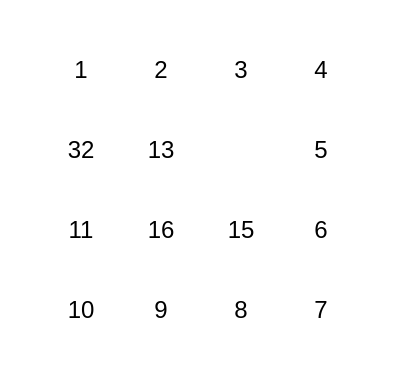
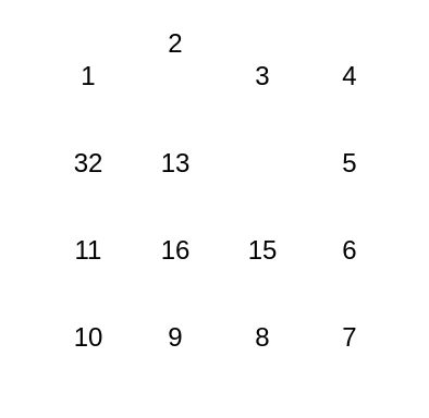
  <mxCell id="0" />
  <mxCell id="1" parent="0" />
  <mxCell id="2" value="1" style="text;html=1;align=center;verticalAlign=middle;resizable=0;points=[];autosize=1;strokeColor=none;fillColor=none;" vertex="1" parent="1"><mxGeometry x="25" y="20" width="30" height="30" as="geometry" /></mxCell>
- <mxCell id="3" value="2" style="text;html=1;align=center;verticalAlign=middle;resizable=0;points=[];autosize=1;strokeColor=none;fillColor=none;" vertex="1" parent="1"><mxGeometry x="65" y="20" width="30" height="30" as="geometry" /></mxCell>
+ <mxCell id="3" value="2" style="text;html=1;align=center;verticalAlign=middle;resizable=0;points=[];autosize=1;strokeColor=none;fillColor=none;" vertex="1" parent="1"><mxGeometry x="65" y="5" width="30" height="30" as="geometry" /></mxCell>
  <mxCell id="4" value="3" style="text;html=1;align=center;verticalAlign=middle;resizable=0;points=[];autosize=1;strokeColor=none;fillColor=none;" vertex="1" parent="1"><mxGeometry x="105" y="20" width="30" height="30" as="geometry" /></mxCell>
  <mxCell id="5" value="4" style="text;html=1;align=center;verticalAlign=middle;resizable=0;points=[];autosize=1;strokeColor=none;fillColor=none;" vertex="1" parent="1"><mxGeometry x="145" y="20" width="30" height="30" as="geometry" /></mxCell>
  <mxCell id="6" value="32" style="text;html=1;align=center;verticalAlign=middle;resizable=0;points=[];autosize=1;strokeColor=none;fillColor=none;" vertex="1" parent="1"><mxGeometry x="20" y="60" width="40" height="30" as="geometry" /></mxCell>
  <mxCell id="7" value="13" style="text;html=1;align=center;verticalAlign=middle;resizable=0;points=[];autosize=1;strokeColor=none;fillColor=none;" vertex="1" parent="1"><mxGeometry x="60" y="60" width="40" height="30" as="geometry" /></mxCell>
  <mxCell id="8" value="5" style="text;html=1;align=center;verticalAlign=middle;resizable=0;points=[];autosize=1;strokeColor=none;fillColor=none;" vertex="1" parent="1"><mxGeometry x="145" y="60" width="30" height="30" as="geometry" /></mxCell>
  <mxCell id="9" value="11" style="text;html=1;align=center;verticalAlign=middle;resizable=0;points=[];autosize=1;strokeColor=none;fillColor=none;" vertex="1" parent="1"><mxGeometry x="20" y="100" width="40" height="30" as="geometry" /></mxCell>
  <mxCell id="10" value="16" style="text;html=1;align=center;verticalAlign=middle;resizable=0;points=[];autosize=1;strokeColor=none;fillColor=none;" vertex="1" parent="1"><mxGeometry x="60" y="100" width="40" height="30" as="geometry" /></mxCell>
  <mxCell id="11" value="15" style="text;html=1;align=center;verticalAlign=middle;resizable=0;points=[];autosize=1;strokeColor=none;fillColor=none;" vertex="1" parent="1"><mxGeometry x="100" y="100" width="40" height="30" as="geometry" /></mxCell>
  <mxCell id="12" value="6" style="text;html=1;align=center;verticalAlign=middle;resizable=0;points=[];autosize=1;strokeColor=none;fillColor=none;" vertex="1" parent="1"><mxGeometry x="145" y="100" width="30" height="30" as="geometry" /></mxCell>
  <mxCell id="13" value="10" style="text;html=1;align=center;verticalAlign=middle;resizable=0;points=[];autosize=1;strokeColor=none;fillColor=none;" vertex="1" parent="1"><mxGeometry x="20" y="140" width="40" height="30" as="geometry" /></mxCell>
  <mxCell id="14" value="9" style="text;html=1;align=center;verticalAlign=middle;resizable=0;points=[];autosize=1;strokeColor=none;fillColor=none;" vertex="1" parent="1"><mxGeometry x="65" y="140" width="30" height="30" as="geometry" /></mxCell>
  <mxCell id="15" value="8" style="text;html=1;align=center;verticalAlign=middle;resizable=0;points=[];autosize=1;strokeColor=none;fillColor=none;" vertex="1" parent="1"><mxGeometry x="105" y="140" width="30" height="30" as="geometry" /></mxCell>
  <mxCell id="16" value="7" style="text;html=1;align=center;verticalAlign=middle;resizable=0;points=[];autosize=1;strokeColor=none;fillColor=none;" vertex="1" parent="1"><mxGeometry x="145" y="140" width="30" height="30" as="geometry" /></mxCell>
